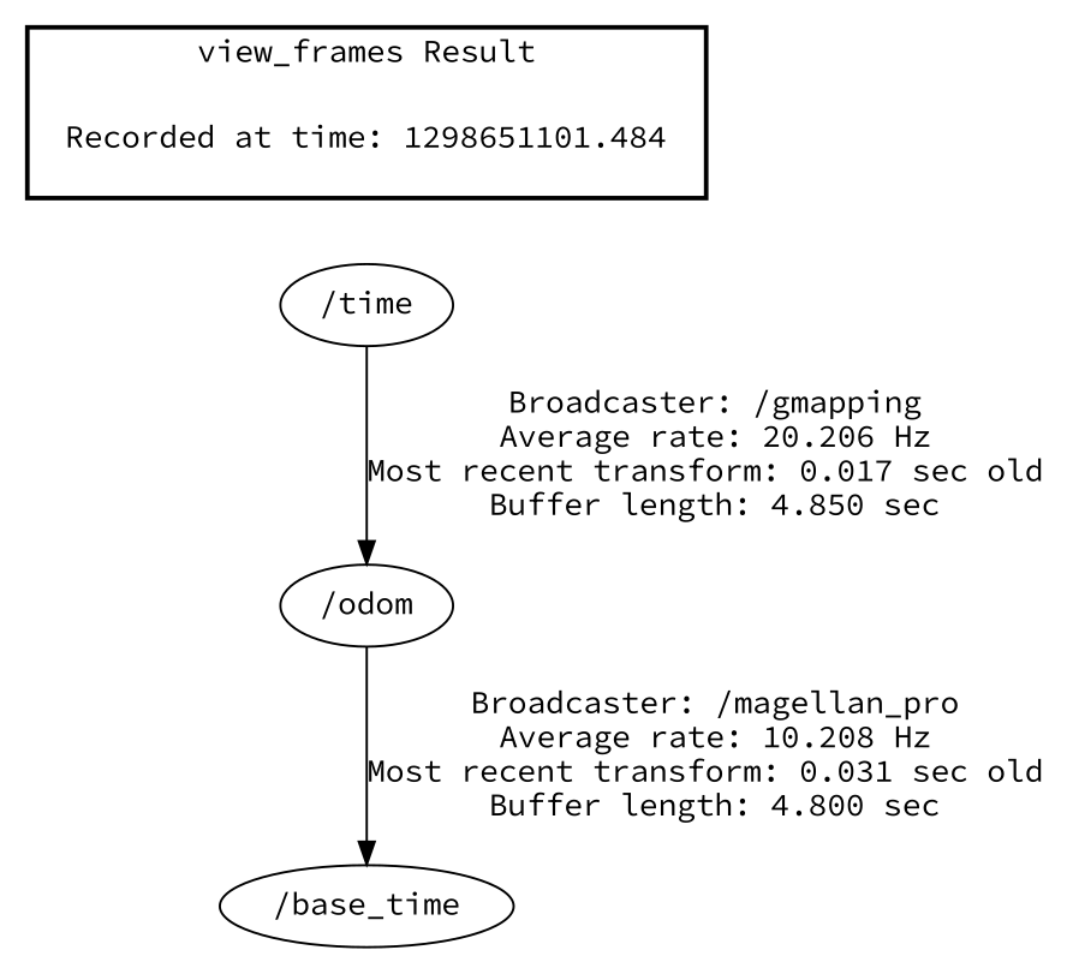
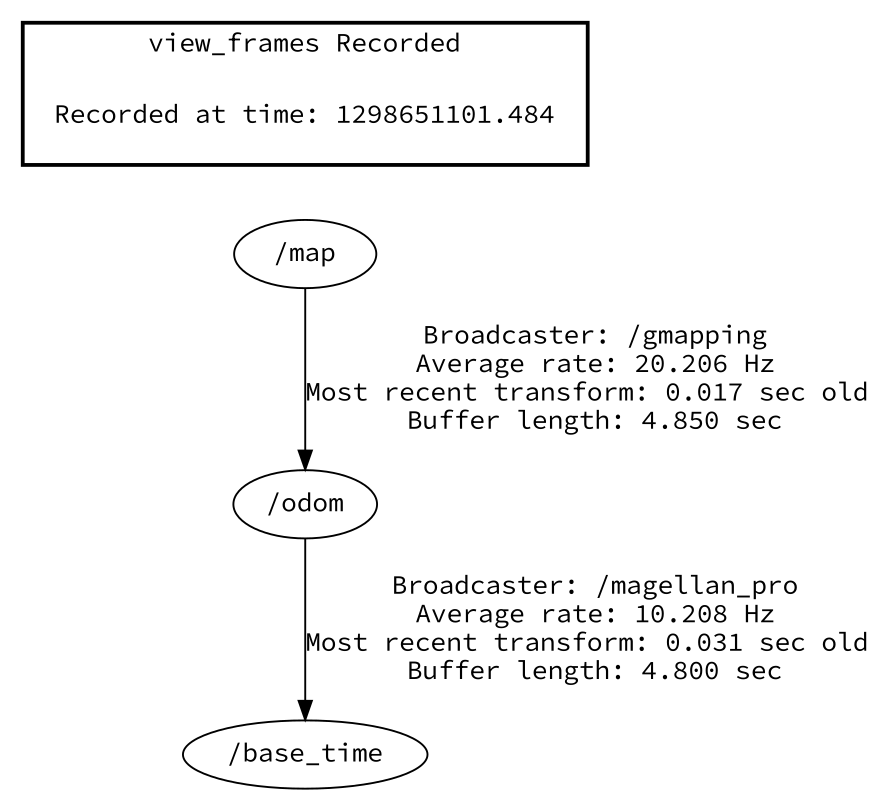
  digraph {
    fontname="Source Code Pro"
    node [fontname="Source Code Pro"]
    edge [fontname="Source Code Pro"]
    "Recorded at time: 1298651101.484" [shape=plaintext]
-   "/map" [label="/time"]
+   "/map"
    n3 [label="/base_time"]
    "/odom"
    subgraph cluster_1 {
      color=black
-     label="view_frames Result"
+     label="view_frames Recorded"
      style=bold
      "Recorded at time: 1298651101.484"
    }
    "Recorded at time: 1298651101.484" -> "/map" [style=invis]
    "/map" -> "/odom" [label="Broadcaster: /gmapping\nAverage rate: 20.206 Hz\nMost recent transform: 0.017 sec old \nBuffer length: 4.850 sec\n"]
    "/odom" -> n3 [label="Broadcaster: /magellan_pro\nAverage rate: 10.208 Hz\nMost recent transform: 0.031 sec old \nBuffer length: 4.800 sec\n"]
  }
